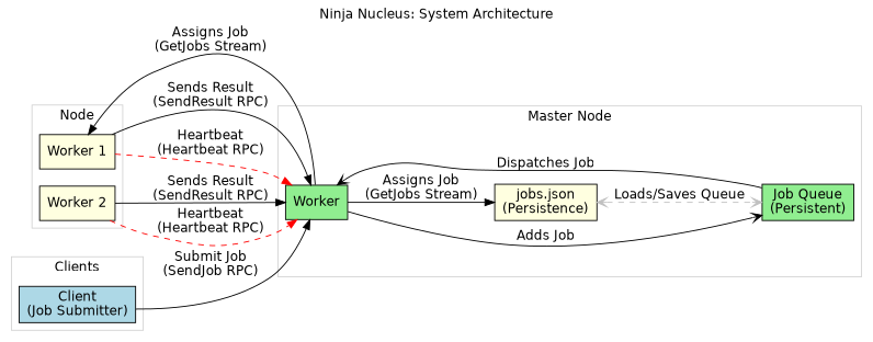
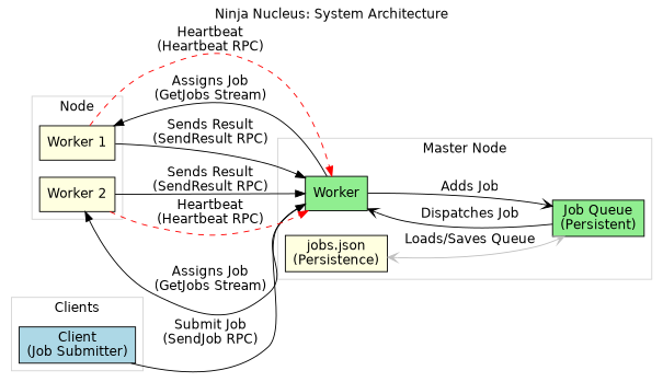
  digraph {
    fontname=Helvetica
    label="Ninja Nucleus: System Architecture"
    labelloc=t
    rankdir=LR
    node [fillcolor=lightyellow fontname=Helvetica shape=box style=filled]
    edge [fontname=Helvetica]
    n1 [fillcolor=lightgreen label=Worker]
    n2 [fillcolor=lightgreen label="Job Queue\n(Persistent)"]
    n3 [label="jobs.json\n(Persistence)"]
    n4 [fillcolor=lightblue label="Client\n(Job Submitter)"]
    n5 [label="Worker 1"]
    n6 [label="Worker 2"]
    subgraph cluster_1 {
      color=lightgrey
      label="Master Node"
      n1
      n2
      n3
    }
    subgraph cluster_2 {
      color=lightgrey
      label=Clients
      n4
    }
    subgraph cluster_3 {
      color=lightgrey
      label="Node"
      n5
      n6
    }
    n1 -> n2 [arrowhead=open label="Adds Job"]
    n1 -> n5 [label="Assigns Job\n(GetJobs Stream)"]
-   n1 -> n3 [label="Assigns Job\n(GetJobs Stream)"]
+   n1 -> n6 [label="Assigns Job\n(GetJobs Stream)"]
    n2 -> n1 [arrowhead=open label="Dispatches Job"]
-   n3 -> n2 [arrowhead=open arrowtail=open color=gray dir=both label="Loads/Saves Queue" style=dashed]
+   n3 -> n2 [arrowhead=open arrowtail=open color=gray dir=both label="Loads/Saves Queue" style=solid]
    n4 -> n1 [label="Submit Job\n(SendJob RPC)"]
    n5 -> n1 [label="Sends Result\n(SendResult RPC)"]
    n5 -> n1 [color=red label="Heartbeat\n(Heartbeat RPC)" style=dashed]
    n6 -> n1 [label="Sends Result\n(SendResult RPC)"]
    n6 -> n1 [color=red label="Heartbeat\n(Heartbeat RPC)" style=dashed]
  }
